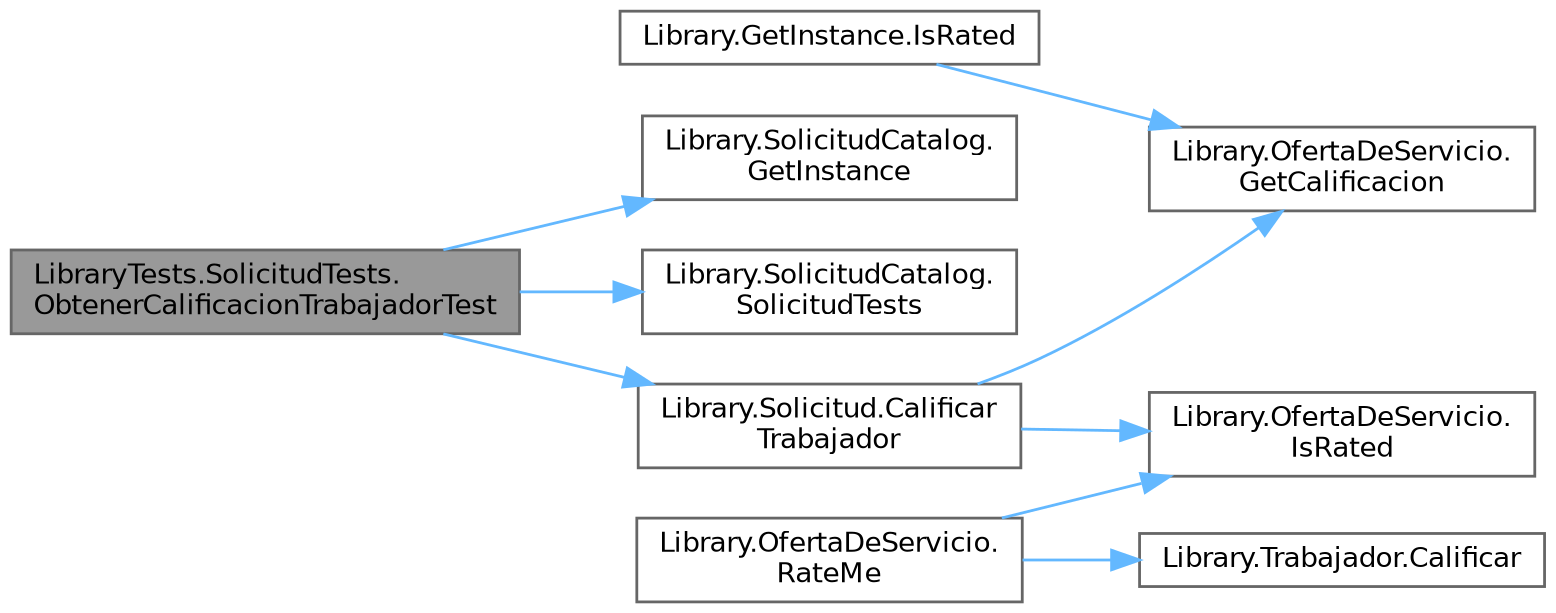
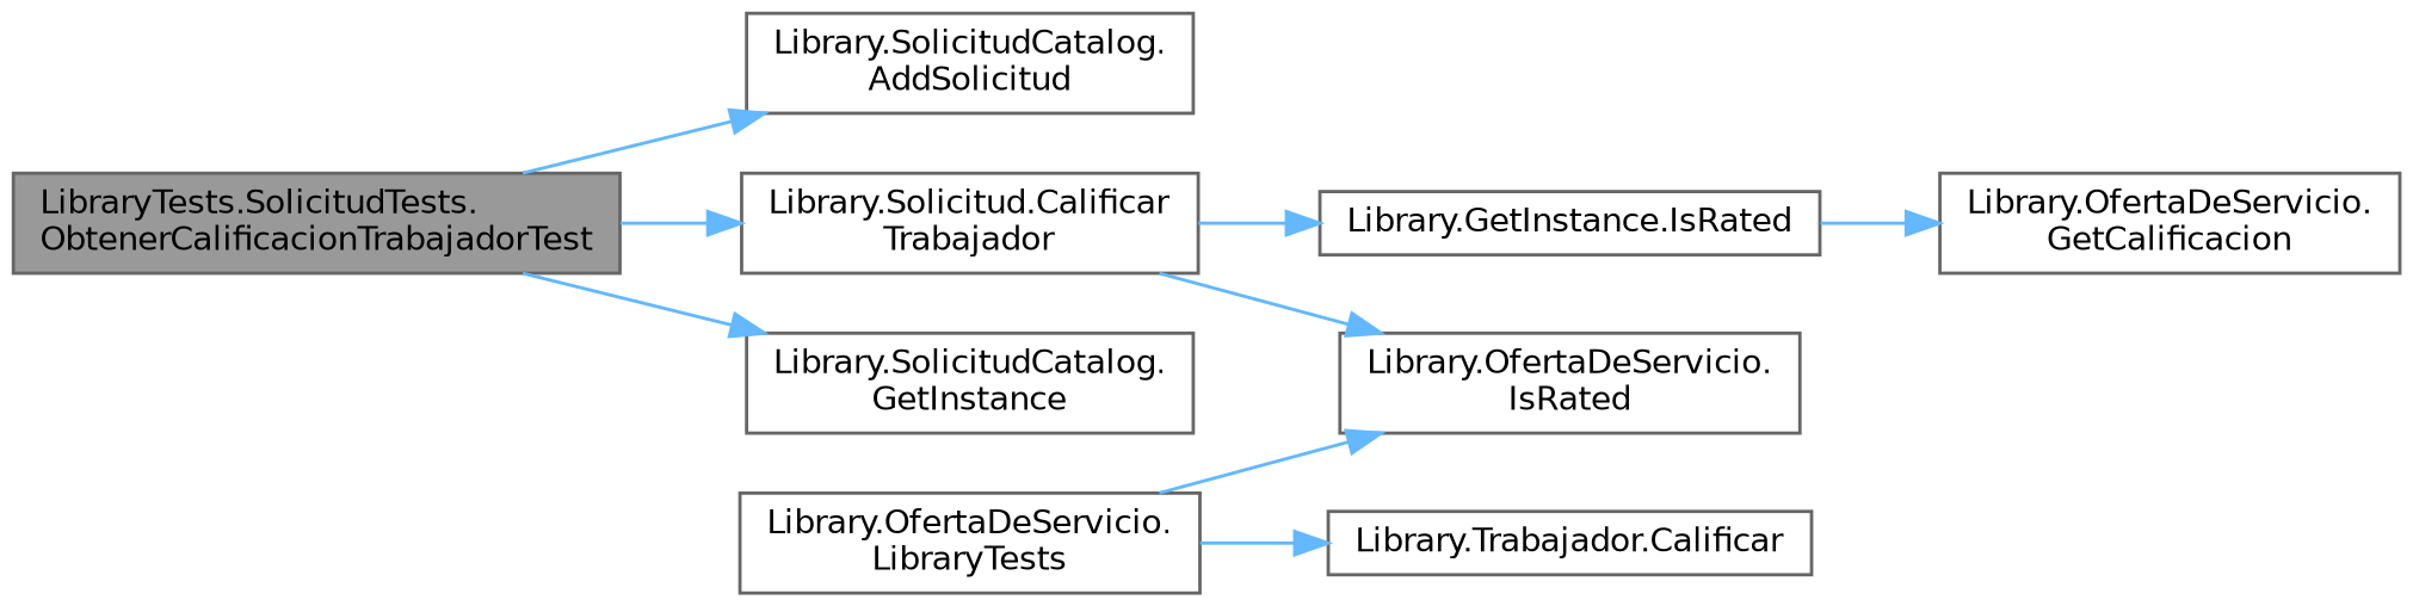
  digraph {
    rankdir=LR
    node [color=grey40 fillcolor=white fontname=Helvetica fontsize=10 shape=box style=filled]
    edge [color=steelblue1 fontname=Helvetica fontsize=10 labelfontname=Helvetica labelfontsize=10 style=solid]
    n1 [color=gray40 fillcolor=grey60 fontcolor=black height=0.2 label="LibraryTests.SolicitudTests.\lObtenerCalificacionTrabajadorTest" width=0.4]
-   n2 [height=0.2 label="Library.SolicitudCatalog.\lSolicitudTests" width=0.4]
+   n2 [height=0.2 label="Library.SolicitudCatalog.\lAddSolicitud" width=0.4]
    n3 [height=0.2 label="Library.Solicitud.Calificar\lTrabajador" width=0.4]
    n4 [height=0.2 label="Library.SolicitudCatalog.\lGetInstance" width=0.4]
    n5 [height=0.2 label="Library.GetInstance.IsRated" width=0.4]
    n6 [height=0.2 label="Library.OfertaDeServicio.\lIsRated" width=0.4]
    n7 [height=0.2 label="Library.OfertaDeServicio.\lGetCalificacion" width=0.4]
-   n8 [height=0.2 label="Library.OfertaDeServicio.\lRateMe" width=0.4]
+   n8 [height=0.2 label="Library.OfertaDeServicio.\lLibraryTests" width=0.4]
    n9 [height=0.2 label="Library.Trabajador.Calificar" width=0.4]
    n1 -> n2
    n1 -> n3
    n1 -> n4
-   n3 -> n7
+   n3 -> n5
    n3 -> n6
    n5 -> n7
    n8 -> n6
    n8 -> n9
  }
